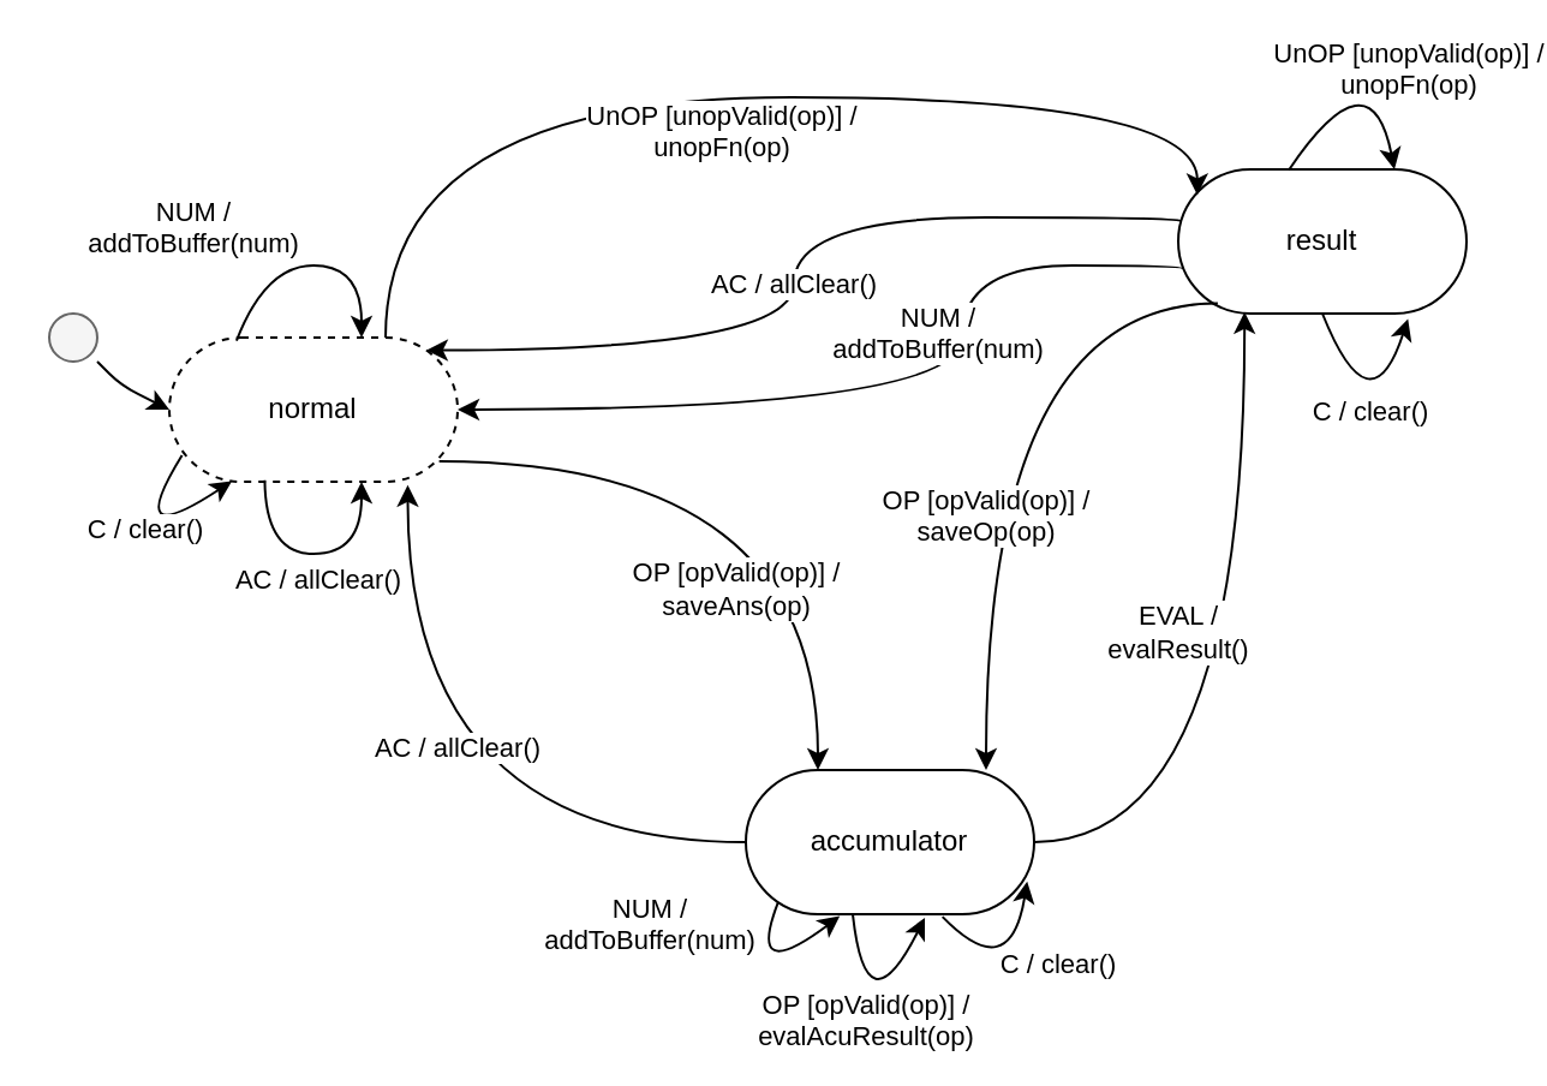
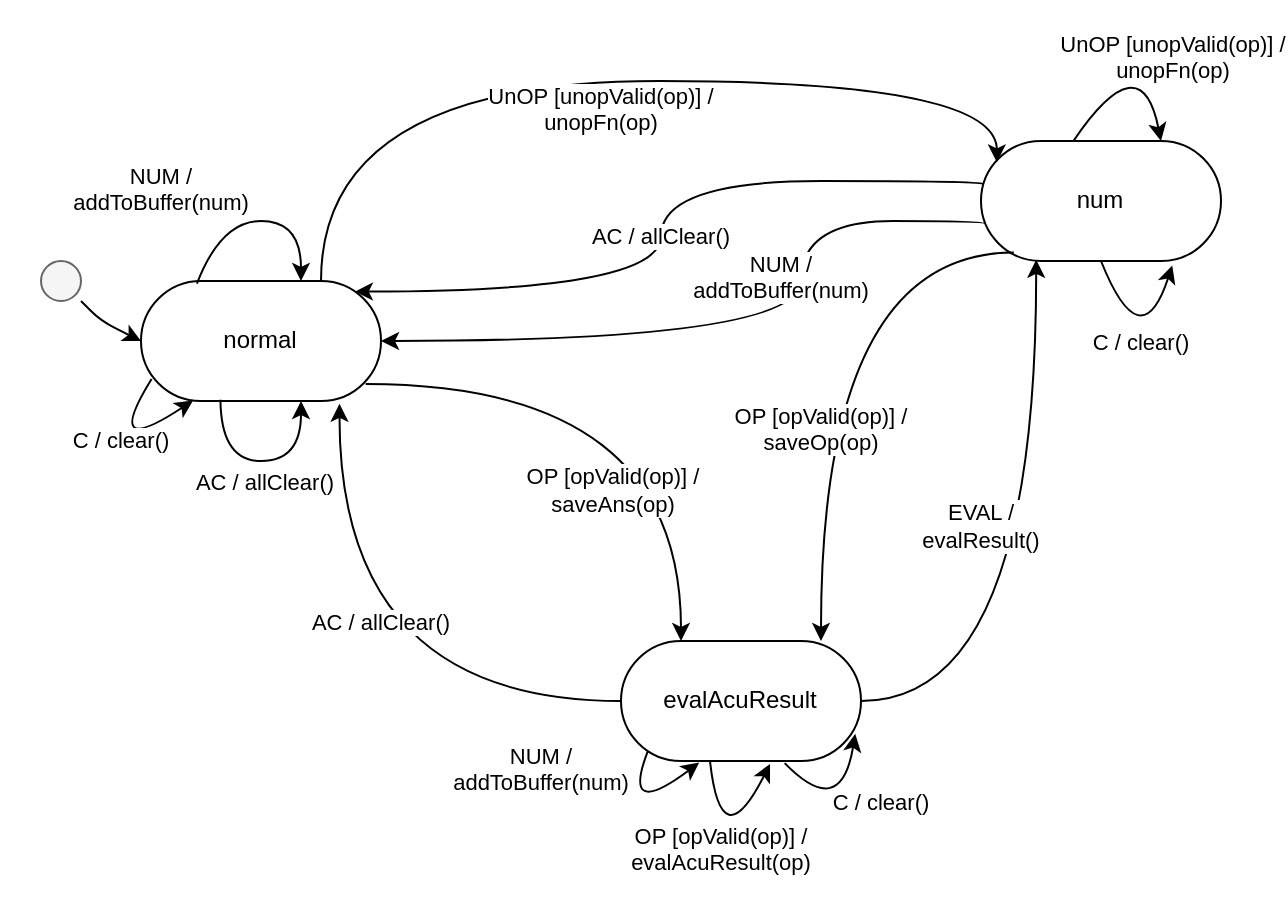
  <mxCell id="0" />
  <mxCell id="1" parent="0" />
- <mxCell id="2" value="normal" style="rounded=1;whiteSpace=wrap;html=1;align=center;verticalAlign=middle;fillColor=default;strokeColor=default;arcSize=50;fontFamily=Helvetica;fontSize=12;fontColor=default;dashed=1;" parent="1" vertex="1"><mxGeometry x="70" y="140" width="120" height="60" as="geometry" /></mxCell>
- <mxCell id="3" value="accumulator" style="rounded=1;whiteSpace=wrap;html=1;align=center;verticalAlign=middle;fillColor=default;strokeColor=default;arcSize=50;fontFamily=Helvetica;fontSize=12;fontColor=default;" parent="1" vertex="1"><mxGeometry x="310" y="320" width="120" height="60" as="geometry" /></mxCell>
- <mxCell id="4" value="result" style="rounded=1;whiteSpace=wrap;html=1;align=center;verticalAlign=middle;fillColor=default;strokeColor=default;fontFamily=Helvetica;fontSize=12;fontColor=default;arcSize=50;" parent="1" vertex="1"><mxGeometry x="490" y="70" width="120" height="60" as="geometry" /></mxCell>
+ <mxCell id="2" value="normal" style="rounded=1;whiteSpace=wrap;html=1;align=center;verticalAlign=middle;fillColor=default;strokeColor=default;arcSize=50;fontFamily=Helvetica;fontSize=12;fontColor=default;" parent="1" vertex="1"><mxGeometry x="70" y="140" width="120" height="60" as="geometry" /></mxCell>
+ <mxCell id="3" value="evalAcuResult" style="rounded=1;whiteSpace=wrap;html=1;align=center;verticalAlign=middle;fillColor=default;strokeColor=default;arcSize=50;fontFamily=Helvetica;fontSize=12;fontColor=default;" parent="1" vertex="1"><mxGeometry x="310" y="320" width="120" height="60" as="geometry" /></mxCell>
+ <mxCell id="4" value="num" style="rounded=1;whiteSpace=wrap;html=1;align=center;verticalAlign=middle;fillColor=default;strokeColor=default;fontFamily=Helvetica;fontSize=12;fontColor=default;arcSize=50;" parent="1" vertex="1"><mxGeometry x="490" y="70" width="120" height="60" as="geometry" /></mxCell>
  <mxCell id="5" value="" style="endArrow=classic;html=1;entryX=0;entryY=0.5;entryDx=0;entryDy=0;" parent="1" source="6" target="2" edge="1"><mxGeometry x="0.002" width="50" height="50" relative="1" as="geometry"><mxPoint x="-10" y="130" as="sourcePoint" /><mxPoint x="80" y="130" as="targetPoint" /><Array as="points"><mxPoint x="50" y="160" /></Array><mxPoint as="offset" /></mxGeometry></mxCell>
  <mxCell id="6" value="" style="endArrow=none;html=1;rounded=1;align=center;verticalAlign=middle;arcSize=50;fontFamily=Helvetica;fontSize=12;fillStyle=solid;fillColor=#f5f5f5;fontColor=#333333;strokeColor=#666666;" parent="1" vertex="1"><mxGeometry x="20" y="130" width="20" height="20" as="geometry" /></mxCell>
  <mxCell id="7" value="NUM / &lt;br&gt;addToBuffer(num)" style="edgeStyle=orthogonalEdgeStyle;rounded=0;html=1;align=center;dashed=0;startArrow=none;endArrow=classic;verticalAlign=bottom;curved=1;exitX=0.233;exitY=0.022;exitDx=0;exitDy=0;exitPerimeter=0;" parent="1" source="2" target="2" edge="1"><mxGeometry x="-0.56" y="28" relative="1" as="geometry"><mxPoint x="180" y="100" as="sourcePoint" /><mxPoint x="180" y="60" as="targetPoint" /><Array as="points"><mxPoint x="110" y="110" /></Array><mxPoint as="offset" /></mxGeometry></mxCell>
  <mxCell id="8" value="AC / allClear()" style="edgeStyle=orthogonalEdgeStyle;rounded=0;html=1;align=center;dashed=0;startArrow=none;endArrow=classic;verticalAlign=bottom;curved=1;exitX=0.331;exitY=0.989;exitDx=0;exitDy=0;exitPerimeter=0;" parent="1" source="2" target="2" edge="1"><mxGeometry x="0.057" y="-20" relative="1" as="geometry"><mxPoint x="180" y="160" as="sourcePoint" /><mxPoint x="180" y="200" as="targetPoint" /><Array as="points"><mxPoint x="150" y="230" /></Array><mxPoint as="offset" /></mxGeometry></mxCell>
  <mxCell id="9" value="C / clear()" style="edgeStyle=orthogonalEdgeStyle;rounded=0;html=1;align=center;dashed=0;startArrow=none;endArrow=classic;verticalAlign=bottom;curved=1;exitX=0.044;exitY=0.817;exitDx=0;exitDy=0;exitPerimeter=0;entryX=0.217;entryY=0.996;entryDx=0;entryDy=0;entryPerimeter=0;" parent="1" source="2" target="2" edge="1"><mxGeometry x="0.095" y="-5" relative="1" as="geometry"><mxPoint x="180" y="160" as="sourcePoint" /><mxPoint x="210" y="180" as="targetPoint" /><Array as="points"><mxPoint x="50" y="230" /></Array><mxPoint as="offset" /></mxGeometry></mxCell>
  <mxCell id="10" value="OP [opValid(op)] / &lt;br&gt;saveAns(op)" style="endArrow=classic;html=1;exitX=0.936;exitY=0.859;exitDx=0;exitDy=0;entryX=0.25;entryY=0;entryDx=0;entryDy=0;edgeStyle=orthogonalEdgeStyle;curved=1;exitPerimeter=0;" parent="1" source="2" target="3" edge="1"><mxGeometry x="0.476" y="-34" width="50" height="50" relative="1" as="geometry"><mxPoint x="240" y="130" as="sourcePoint" /><mxPoint x="290" y="130" as="targetPoint" /><mxPoint as="offset" /></mxGeometry></mxCell>
  <mxCell id="11" value="UnOP [unopValid(op)] / &lt;br&gt;unopFn(op)" style="rounded=0;html=1;align=center;dashed=0;startArrow=none;endArrow=classic;verticalAlign=bottom;exitX=0.75;exitY=0;exitDx=0;exitDy=0;edgeStyle=orthogonalEdgeStyle;curved=1;entryX=0.066;entryY=0.178;entryDx=0;entryDy=0;entryPerimeter=0;" parent="1" source="2" target="4" edge="1"><mxGeometry x="0.003" y="-30" relative="1" as="geometry"><mxPoint x="130" y="140" as="sourcePoint" /><mxPoint x="560" y="110" as="targetPoint" /><Array as="points"><mxPoint x="160" y="40" /><mxPoint x="498" y="40" /></Array><mxPoint as="offset" /></mxGeometry></mxCell>
  <mxCell id="12" value="NUM / &lt;br&gt;addToBuffer(num)" style="edgeStyle=orthogonalEdgeStyle;rounded=0;html=1;align=center;dashed=0;startArrow=none;endArrow=classic;verticalAlign=bottom;curved=1;exitX=0.111;exitY=0.922;exitDx=0;exitDy=0;exitPerimeter=0;entryX=0.326;entryY=1.013;entryDx=0;entryDy=0;entryPerimeter=0;elbow=vertical;" parent="1" source="3" target="3" edge="1"><mxGeometry x="-0.136" y="41" relative="1" as="geometry"><mxPoint x="400" y="100" as="sourcePoint" /><mxPoint x="400" y="60" as="targetPoint" /><Array as="points"><mxPoint x="310" y="410" /></Array><mxPoint x="-15" y="23" as="offset" /></mxGeometry></mxCell>
  <mxCell id="13" value="OP [opValid(op)] / &lt;br&gt;evalAcuResult(op)" style="edgeStyle=orthogonalEdgeStyle;rounded=0;html=1;align=center;dashed=0;startArrow=none;endArrow=classic;verticalAlign=bottom;curved=1;exitX=0.371;exitY=1.004;exitDx=0;exitDy=0;exitPerimeter=0;entryX=0.621;entryY=1.024;entryDx=0;entryDy=0;entryPerimeter=0;elbow=horizontal;" parent="1" source="3" target="3" edge="1"><mxGeometry x="-0.042" y="-10" relative="1" as="geometry"><mxPoint x="400" y="160" as="sourcePoint" /><mxPoint x="400" y="200" as="targetPoint" /><Array as="points"><mxPoint x="360" y="430" /></Array><mxPoint x="-9" y="5" as="offset" /></mxGeometry></mxCell>
  <mxCell id="14" value="AC / allClear()" style="rounded=0;html=1;align=center;dashed=0;startArrow=none;endArrow=classic;verticalAlign=bottom;entryX=0.827;entryY=1.023;entryDx=0;entryDy=0;entryPerimeter=0;edgeStyle=orthogonalEdgeStyle;curved=1;" parent="1" source="3" target="2" edge="1"><mxGeometry x="0.18" y="-21" relative="1" as="geometry"><mxPoint x="340" y="130" as="sourcePoint" /><mxPoint x="240" y="130" as="targetPoint" /><mxPoint as="offset" /></mxGeometry></mxCell>
  <mxCell id="15" value="C / clear()" style="edgeStyle=orthogonalEdgeStyle;rounded=0;html=1;align=center;dashed=0;startArrow=none;endArrow=classic;verticalAlign=bottom;curved=1;exitX=0.682;exitY=1.018;exitDx=0;exitDy=0;entryX=0.976;entryY=0.773;entryDx=0;entryDy=0;entryPerimeter=0;exitPerimeter=0;" parent="1" source="3" target="3" edge="1"><mxGeometry x="0.031" y="-20" relative="1" as="geometry"><mxPoint x="400" y="160" as="sourcePoint" /><mxPoint x="430" y="180" as="targetPoint" /><Array as="points"><mxPoint x="420" y="410" /></Array><mxPoint as="offset" /></mxGeometry></mxCell>
  <mxCell id="16" value="EVAL / &lt;br&gt;evalResult()" style="endArrow=classic;html=1;exitX=1;exitY=0.5;exitDx=0;exitDy=0;entryX=0.23;entryY=0.99;entryDx=0;entryDy=0;edgeStyle=orthogonalEdgeStyle;curved=1;entryPerimeter=0;" parent="1" source="3" target="4" edge="1"><mxGeometry x="0.135" y="28" width="50" height="50" relative="1" as="geometry"><mxPoint x="460" y="130" as="sourcePoint" /><mxPoint x="510" y="130" as="targetPoint" /><mxPoint as="offset" /></mxGeometry></mxCell>
  <mxCell id="17" value="NUM / &lt;br&gt;addToBuffer(num)" style="edgeStyle=orthogonalEdgeStyle;rounded=0;html=1;align=center;dashed=0;startArrow=none;endArrow=classic;verticalAlign=bottom;curved=1;entryX=1;entryY=0.5;entryDx=0;entryDy=0;exitX=0.016;exitY=0.689;exitDx=0;exitDy=0;exitPerimeter=0;" parent="1" source="4" target="2" edge="1"><mxGeometry x="-0.243" y="-10" relative="1" as="geometry"><mxPoint x="560" y="130" as="sourcePoint" /><mxPoint x="240" y="130" as="targetPoint" /><Array as="points"><mxPoint x="492" y="110" /><mxPoint x="400" y="110" /><mxPoint x="400" y="170" /></Array><mxPoint as="offset" /></mxGeometry></mxCell>
  <mxCell id="18" value="OP [opValid(op)] / &lt;br&gt;saveOp(op)" style="rounded=0;html=1;align=center;dashed=0;startArrow=none;endArrow=classic;verticalAlign=bottom;edgeStyle=orthogonalEdgeStyle;curved=1;exitX=0.137;exitY=0.93;exitDx=0;exitDy=0;exitPerimeter=0;" parent="1" source="4" target="3" edge="1"><mxGeometry x="0.381" relative="1" as="geometry"><mxPoint x="560" y="130" as="sourcePoint" /><mxPoint x="460" y="130" as="targetPoint" /><Array as="points"><mxPoint x="410" y="126" /></Array><mxPoint as="offset" /></mxGeometry></mxCell>
  <mxCell id="19" value="AC / allClear()" style="rounded=0;html=1;align=center;dashed=0;startArrow=none;endArrow=classic;verticalAlign=bottom;exitX=0.008;exitY=0.358;exitDx=0;exitDy=0;exitPerimeter=0;entryX=0.891;entryY=0.088;entryDx=0;entryDy=0;entryPerimeter=0;edgeStyle=orthogonalEdgeStyle;curved=1;" parent="1" source="4" target="2" edge="1"><mxGeometry x="0.075" relative="1" as="geometry"><mxPoint x="560" y="130" as="sourcePoint" /><mxPoint x="240" y="130" as="targetPoint" /><Array as="points"><mxPoint x="490" y="92" /><mxPoint x="490" y="90" /><mxPoint x="330" y="90" /><mxPoint x="330" y="145" /></Array><mxPoint as="offset" /></mxGeometry></mxCell>
  <mxCell id="20" value="C / clear()" style="edgeStyle=orthogonalEdgeStyle;rounded=0;html=1;align=center;dashed=0;startArrow=none;endArrow=classic;verticalAlign=bottom;curved=1;exitX=0.5;exitY=1;exitDx=0;exitDy=0;entryX=0.797;entryY=1.037;entryDx=0;entryDy=0;entryPerimeter=0;" parent="1" source="4" target="4" edge="1"><mxGeometry x="0.045" relative="1" as="geometry"><mxPoint x="620" y="160" as="sourcePoint" /><mxPoint x="620" y="200" as="targetPoint" /><Array as="points"><mxPoint x="570" y="180" /></Array><mxPoint as="offset" /></mxGeometry></mxCell>
  <mxCell id="21" value="UnOP [unopValid(op)] / &lt;br&gt;unopFn(op)" style="edgeStyle=orthogonalEdgeStyle;rounded=0;html=1;align=center;dashed=0;startArrow=none;endArrow=classic;verticalAlign=bottom;curved=1;exitX=0.383;exitY=0.006;exitDx=0;exitDy=0;exitPerimeter=0;entryX=0.75;entryY=0;entryDx=0;entryDy=0;" parent="1" source="4" target="4" edge="1"><mxGeometry x="0.555" y="11" relative="1" as="geometry"><mxPoint x="620" y="100" as="sourcePoint" /><mxPoint x="620" y="60" as="targetPoint" /><Array as="points"><mxPoint x="570" y="20" /></Array><mxPoint as="offset" /></mxGeometry></mxCell>
